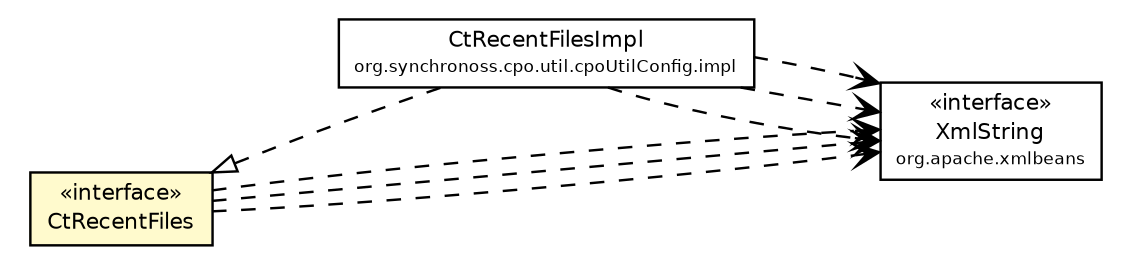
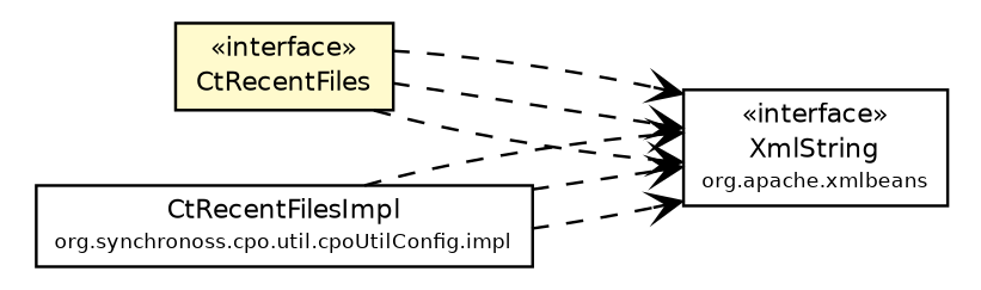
  digraph {
    nodesep=0.25
    rankdir=LR
    ranksep=0.5
    node [fontcolor=black fontname=Helvetica fontsize=9.0 shape=plaintext]
    edge [fontname=Helvetica fontsize=10.0 headport=p labelfontname=Helvetica labelfontsize=10 style=dashed tailport=p arrowhead=open color=black fontcolor=black]
    n1 [label=<<table title="org.synchronoss.cpo.util.cpoUtilConfig.CtRecentFiles" border="0" cellborder="1" cellspacing="0" cellpadding="2" port="p" bgcolor="lemonChiffon" href="./CtRecentFiles.html"> 		<tr><td><table border="0" cellspacing="0" cellpadding="1"> <tr><td align="center" balign="center"> &#171;interface&#187; </td></tr> <tr><td align="center" balign="center"> CtRecentFiles </td></tr> 		</table></td></tr> 		</table>>]
    n2 [label=<<table title="org.synchronoss.cpo.util.cpoUtilConfig.impl.CtRecentFilesImpl" border="0" cellborder="1" cellspacing="0" cellpadding="2" port="p" href="./impl/CtRecentFilesImpl.html"> 		<tr><td><table border="0" cellspacing="0" cellpadding="1"> <tr><td align="center" balign="center"> CtRecentFilesImpl </td></tr> <tr><td align="center" balign="center"><font point-size="7.0"> org.synchronoss.cpo.util.cpoUtilConfig.impl </font></td></tr> 		</table></td></tr> 		</table>>]
    n3 [label=<<table title="org.apache.xmlbeans.XmlString" border="0" cellborder="1" cellspacing="0" cellpadding="2" port="p" href="http://java.sun.com/j2se/1.4.2/docs/api/org/apache/xmlbeans/XmlString.html"> 		<tr><td><table border="0" cellspacing="0" cellpadding="1"> <tr><td align="center" balign="center"> &#171;interface&#187; </td></tr> <tr><td align="center" balign="center"> XmlString </td></tr> <tr><td align="center" balign="center"><font point-size="7.0"> org.apache.xmlbeans </font></td></tr> 		</table></td></tr> 		</table>>]
-   n1 -> n2 [arrowtail=empty dir=back fontsize=10 arrowhead="" color="" fontcolor=""]
    n1 -> n3
    n1 -> n3
    n1 -> n3
    n2 -> n3
    n2 -> n3
    n2 -> n3
  }
